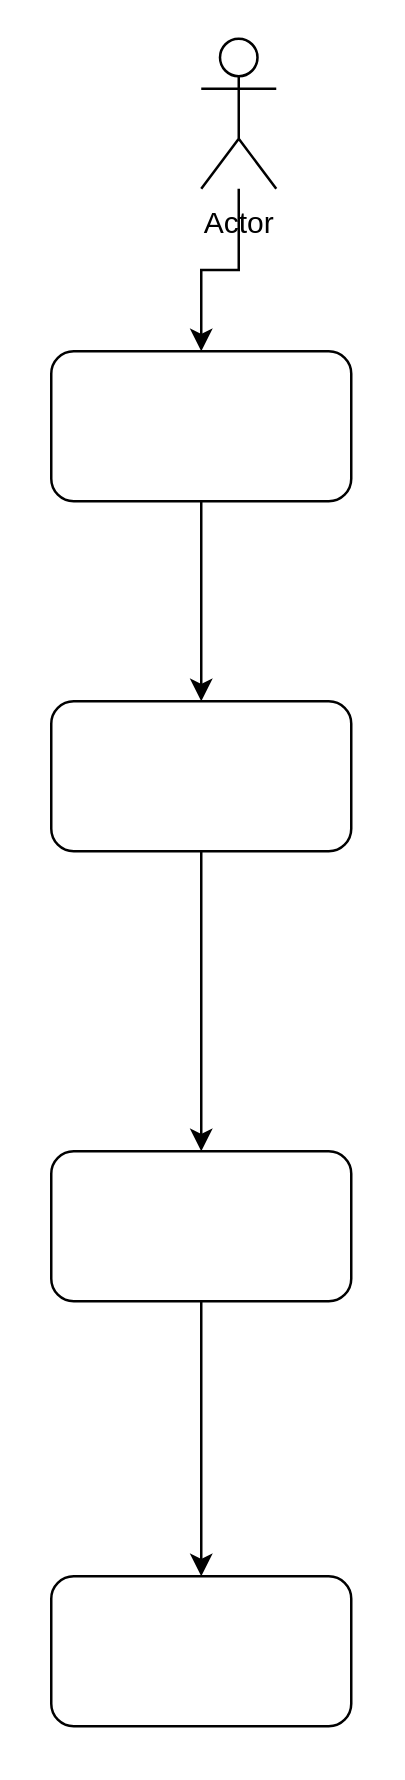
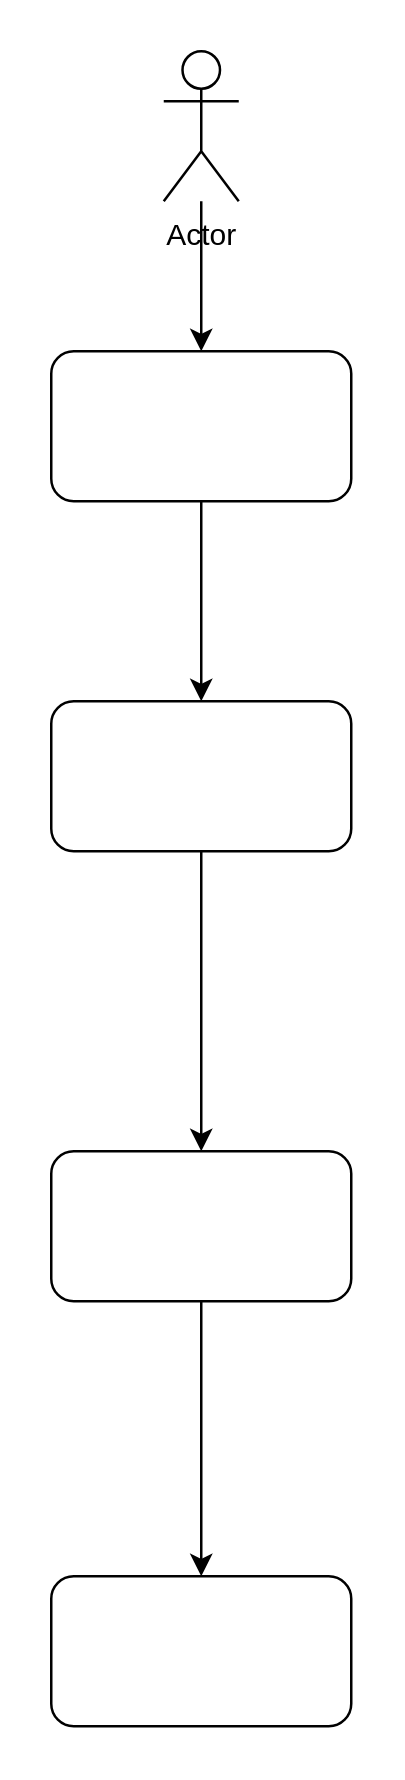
  <mxCell id="0" />
  <mxCell id="1" parent="0" />
  <mxCell id="2" value="" style="edgeStyle=orthogonalEdgeStyle;rounded=0;orthogonalLoop=1;jettySize=auto;html=1;" parent="1" source="3" target="5" edge="1"><mxGeometry relative="1" as="geometry" /></mxCell>
- <mxCell id="3" value="Actor" style="shape=umlActor;verticalLabelPosition=bottom;verticalAlign=top;html=1;outlineConnect=0;" parent="1" vertex="1"><mxGeometry x="80" y="15" width="30" height="60" as="geometry" /></mxCell>
+ <mxCell id="3" value="Actor" style="shape=umlActor;verticalLabelPosition=bottom;verticalAlign=top;html=1;outlineConnect=0;" parent="1" vertex="1"><mxGeometry x="65" y="20" width="30" height="60" as="geometry" /></mxCell>
  <mxCell id="4" value="" style="edgeStyle=orthogonalEdgeStyle;rounded=0;orthogonalLoop=1;jettySize=auto;html=1;" parent="1" source="5" target="7" edge="1"><mxGeometry relative="1" as="geometry" /></mxCell>
  <mxCell id="5" value="" style="rounded=1;whiteSpace=wrap;html=1;" parent="1" vertex="1"><mxGeometry x="20" y="140" width="120" height="60" as="geometry" /></mxCell>
  <mxCell id="6" value="" style="edgeStyle=orthogonalEdgeStyle;rounded=0;orthogonalLoop=1;jettySize=auto;html=1;" parent="1" source="7" target="9" edge="1"><mxGeometry relative="1" as="geometry" /></mxCell>
  <mxCell id="7" value="" style="whiteSpace=wrap;html=1;rounded=1;" parent="1" vertex="1"><mxGeometry x="20" y="280" width="120" height="60" as="geometry" /></mxCell>
  <mxCell id="8" value="" style="edgeStyle=orthogonalEdgeStyle;rounded=0;orthogonalLoop=1;jettySize=auto;html=1;" parent="1" source="9" target="10" edge="1"><mxGeometry relative="1" as="geometry" /></mxCell>
  <mxCell id="9" value="" style="whiteSpace=wrap;html=1;rounded=1;" parent="1" vertex="1"><mxGeometry x="20" y="460" width="120" height="60" as="geometry" /></mxCell>
  <mxCell id="10" value="" style="whiteSpace=wrap;html=1;rounded=1;" parent="1" vertex="1"><mxGeometry x="20" y="630" width="120" height="60" as="geometry" /></mxCell>
